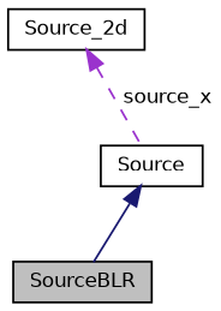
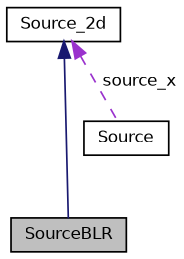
  digraph {
    node [color=black fillcolor=white fontname=Helvetica fontsize=10 shape=record style=filled]
    edge [dir=back fontname=Helvetica fontsize=10 labelfontname=Helvetica labelfontsize=10]
    n1 [fillcolor=grey75 fontcolor=black height=0.2 label=SourceBLR width=0.4]
    n2 [height=0.2 label=Source width=0.4]
    n3 [height=0.2 label=Source_2d width=0.4]
-   n2 -> n1 [color=midnightblue style=solid]
+   n3 -> n1 [color=midnightblue style=solid]
    n3 -> n2 [color=darkorchid3 label=" source_x" style=dashed]
  }
